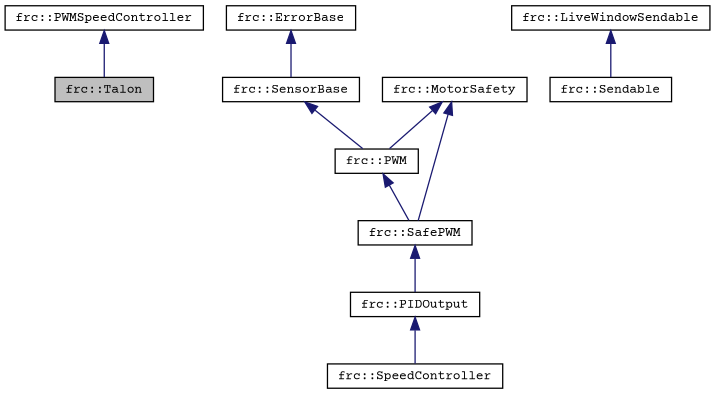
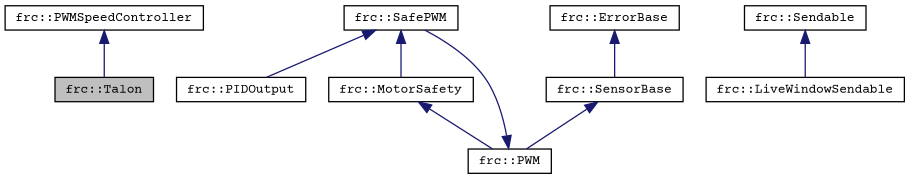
  digraph {
    fontname="Courier Prime"
    node [color=black fillcolor=white fontname="Courier Prime" fontsize=10 shape=record style=filled]
    edge [color=midnightblue dir=back fontname="Courier Prime" fontsize=10 labelfontname=Helvetica labelfontsize=10 style=solid]
    n1 [fillcolor=grey75 fontcolor=black height=0.2 label="frc::Talon" width=0.4]
    n2 [height=0.2 label="frc::PWMSpeedController" width=0.4]
    n3 [height=0.2 label="frc::SafePWM" width=0.4]
    n4 [height=0.2 label="frc::PIDOutput" width=0.4]
    n5 [height=0.2 label="frc::PWM" width=0.4]
    n6 [height=0.2 label="frc::SensorBase" width=0.4]
    n7 [height=0.2 label="frc::ErrorBase" width=0.4]
    n8 [height=0.2 label="frc::LiveWindowSendable" width=0.4]
    n9 [height=0.2 label="frc::Sendable" width=0.4]
    n10 [height=0.2 label="frc::MotorSafety" width=0.4]
-   n11 [height=0.2 label="frc::SpeedController" width=0.4]
    n2 -> n1
    n3 -> n4
-   n4 -> n11
    n5 -> n3
    n6 -> n5
    n7 -> n6
-   n8 -> n9
-   n10 -> n3
+   n9 -> n8
+   n3 -> n10
    n10 -> n5
  }
